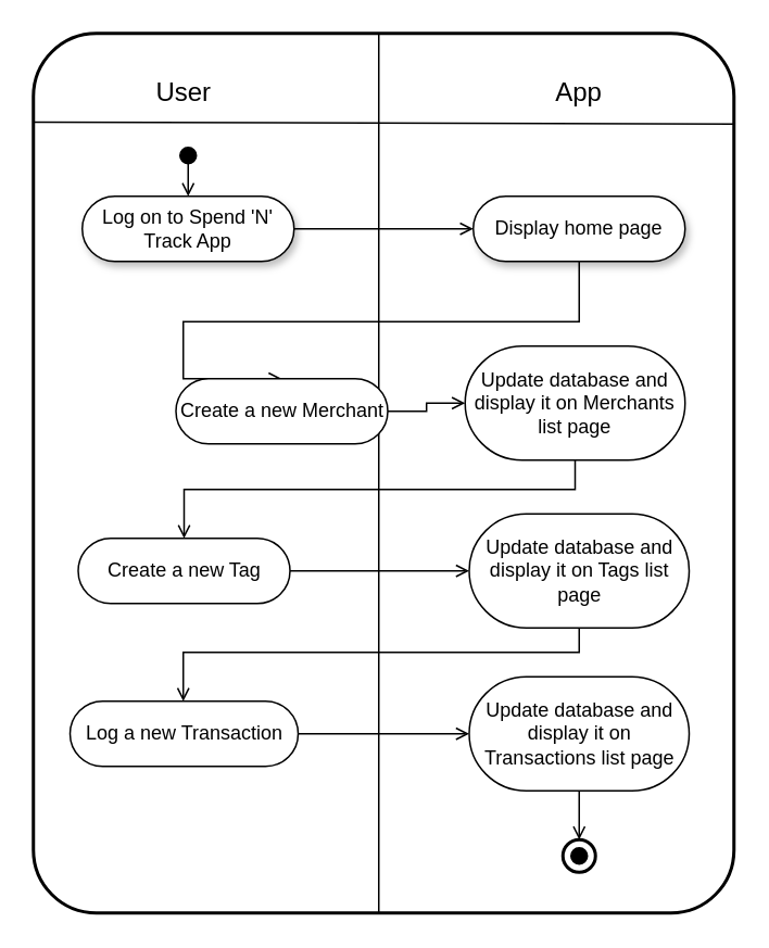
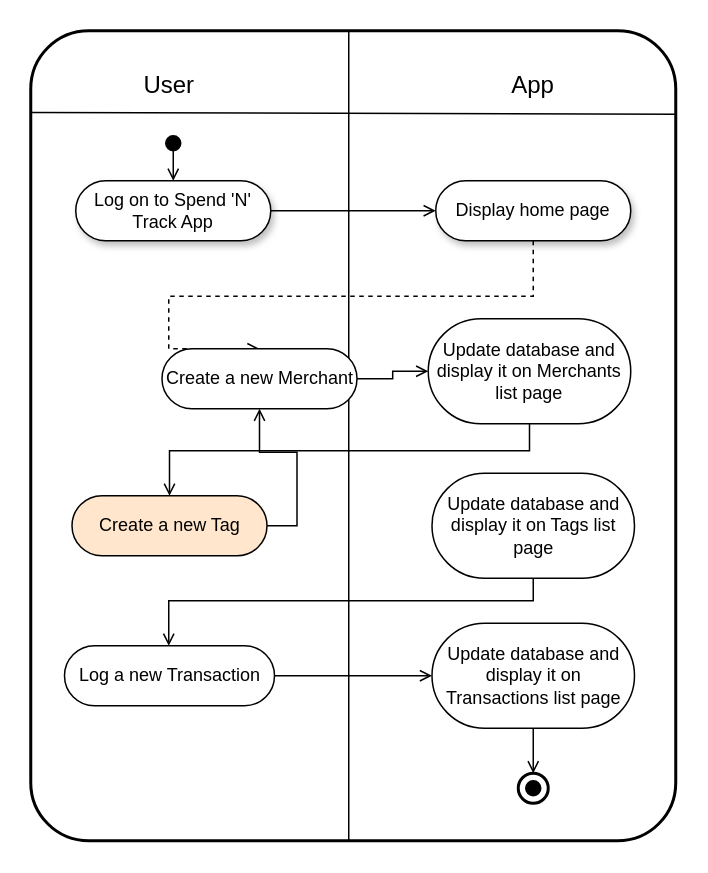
  <mxCell id="0" />
  <mxCell id="1" parent="0" />
  <mxCell id="2" value="" style="rounded=1;whiteSpace=wrap;html=1;shadow=0;strokeColor=#000000;strokeWidth=2;fillColor=none;gradientColor=none;fontSize=16;arcSize=9;" vertex="1" parent="1"><mxGeometry x="20" y="20" width="430" height="540" as="geometry" /></mxCell>
  <mxCell id="3" value="" style="endArrow=none;html=1;shadow=0;fontSize=16;" edge="1" parent="1"><mxGeometry width="50" height="50" relative="1" as="geometry"><mxPoint x="232" y="560" as="sourcePoint" /><mxPoint x="232" y="20" as="targetPoint" /></mxGeometry></mxCell>
  <mxCell id="4" style="edgeStyle=orthogonalEdgeStyle;rounded=0;orthogonalLoop=1;jettySize=auto;html=1;exitX=1;exitY=0.5;exitDx=0;exitDy=0;entryX=0;entryY=0.5;entryDx=0;entryDy=0;endArrow=open;endFill=0;shadow=0;" edge="1" parent="1" source="5" target="7"><mxGeometry relative="1" as="geometry" /></mxCell>
  <mxCell id="5" value="Log on to Spend 'N' Track App" style="rounded=1;whiteSpace=wrap;html=1;fillColor=#FFFFFF;perimeterSpacing=0;shadow=1;arcSize=50;" vertex="1" parent="1"><mxGeometry x="50" y="120" width="130" height="40" as="geometry" /></mxCell>
- <mxCell id="6" style="edgeStyle=orthogonalEdgeStyle;rounded=0;orthogonalLoop=1;jettySize=auto;html=1;exitX=0.5;exitY=1;exitDx=0;exitDy=0;entryX=0.5;entryY=0;entryDx=0;entryDy=0;shadow=0;endArrow=open;endFill=0;" edge="1" parent="1" source="7" target="13"><mxGeometry relative="1" as="geometry"><Array as="points"><mxPoint x="355" y="197" /><mxPoint x="112" y="197" /></Array></mxGeometry></mxCell>
+ <mxCell id="6" style="edgeStyle=orthogonalEdgeStyle;rounded=0;orthogonalLoop=1;jettySize=auto;html=1;exitX=0.5;exitY=1;exitDx=0;exitDy=0;entryX=0.5;entryY=0;entryDx=0;entryDy=0;shadow=0;endArrow=open;endFill=0;dashed=1;" edge="1" parent="1" source="7" target="13"><mxGeometry relative="1" as="geometry"><Array as="points"><mxPoint x="355" y="197" /><mxPoint x="112" y="197" /></Array></mxGeometry></mxCell>
  <mxCell id="7" value="Display home page" style="rounded=1;whiteSpace=wrap;html=1;fillColor=#FFFFFF;arcSize=50;shadow=1;" vertex="1" parent="1"><mxGeometry x="290" y="120" width="130" height="40" as="geometry" /></mxCell>
- <mxCell id="8" style="edgeStyle=orthogonalEdgeStyle;rounded=0;orthogonalLoop=1;jettySize=auto;html=1;exitX=1;exitY=0.5;exitDx=0;exitDy=0;entryX=0;entryY=0.5;entryDx=0;entryDy=0;shadow=0;endArrow=open;endFill=0;" edge="1" parent="1" source="9" target="19"><mxGeometry relative="1" as="geometry" /></mxCell>
- <mxCell id="9" value="Create a new Tag" style="rounded=1;whiteSpace=wrap;html=1;fillColor=#FFFFFF;arcSize=50;" vertex="1" parent="1"><mxGeometry x="47.5" y="330" width="130" height="40" as="geometry" /></mxCell>
+ <mxCell id="8" style="edgeStyle=orthogonalEdgeStyle;rounded=0;orthogonalLoop=1;jettySize=auto;html=1;exitX=1;exitY=0.5;exitDx=0;exitDy=0;shadow=0;endArrow=open;endFill=0;" edge="1" parent="1" source="9" target="13"><mxGeometry relative="1" as="geometry" /></mxCell>
+ <mxCell id="9" value="Create a new Tag" style="rounded=1;whiteSpace=wrap;html=1;fillColor=#ffe6cc;arcSize=50;" vertex="1" parent="1"><mxGeometry x="47.5" y="330" width="130" height="40" as="geometry" /></mxCell>
  <mxCell id="10" style="edgeStyle=orthogonalEdgeStyle;rounded=0;orthogonalLoop=1;jettySize=auto;html=1;exitX=0.5;exitY=1;exitDx=0;exitDy=0;entryX=0.5;entryY=0;entryDx=0;entryDy=0;shadow=0;endArrow=open;endFill=0;" edge="1" parent="1" source="11" target="9"><mxGeometry relative="1" as="geometry"><Array as="points"><mxPoint x="352" y="300" /><mxPoint x="112" y="300" /></Array></mxGeometry></mxCell>
  <mxCell id="11" value="Update database and display it on Merchants list page" style="rounded=1;whiteSpace=wrap;html=1;fillColor=#FFFFFF;arcSize=50;" vertex="1" parent="1"><mxGeometry x="285" y="212" width="135" height="70" as="geometry" /></mxCell>
  <mxCell id="12" style="edgeStyle=orthogonalEdgeStyle;rounded=0;orthogonalLoop=1;jettySize=auto;html=1;exitX=1;exitY=0.5;exitDx=0;exitDy=0;entryX=0;entryY=0.5;entryDx=0;entryDy=0;shadow=0;endArrow=open;endFill=0;" edge="1" parent="1" source="13" target="11"><mxGeometry relative="1" as="geometry" /></mxCell>
  <mxCell id="13" value="Create a new Merchant" style="rounded=1;whiteSpace=wrap;html=1;fillColor=#FFFFFF;arcSize=50;" vertex="1" parent="1"><mxGeometry x="107.5" y="232" width="130" height="40" as="geometry" /></mxCell>
  <mxCell id="14" style="edgeStyle=orthogonalEdgeStyle;rounded=0;orthogonalLoop=1;jettySize=auto;html=1;exitX=0.5;exitY=1;exitDx=0;exitDy=0;entryX=0.5;entryY=0;entryDx=0;entryDy=0;shadow=0;endArrow=open;endFill=0;" edge="1" parent="1" source="15" target="5"><mxGeometry relative="1" as="geometry" /></mxCell>
  <mxCell id="15" value="" style="ellipse;whiteSpace=wrap;html=1;aspect=fixed;rounded=1;shadow=0;gradientColor=none;fillColor=#000000;" vertex="1" parent="1"><mxGeometry x="110" y="90" width="10" height="10" as="geometry" /></mxCell>
  <mxCell id="16" style="edgeStyle=orthogonalEdgeStyle;rounded=0;orthogonalLoop=1;jettySize=auto;html=1;exitX=1;exitY=0.5;exitDx=0;exitDy=0;entryX=0;entryY=0.5;entryDx=0;entryDy=0;shadow=0;endArrow=open;endFill=0;" edge="1" parent="1" source="17" target="21"><mxGeometry relative="1" as="geometry" /></mxCell>
  <mxCell id="17" value="Log a new Transaction" style="rounded=1;whiteSpace=wrap;html=1;fillColor=#FFFFFF;arcSize=50;" vertex="1" parent="1"><mxGeometry x="42.5" y="430" width="140" height="40" as="geometry" /></mxCell>
  <mxCell id="18" style="edgeStyle=orthogonalEdgeStyle;rounded=0;orthogonalLoop=1;jettySize=auto;html=1;exitX=0.5;exitY=1;exitDx=0;exitDy=0;shadow=0;endArrow=open;endFill=0;" edge="1" parent="1" source="19" target="17"><mxGeometry relative="1" as="geometry"><Array as="points"><mxPoint x="355" y="400" /><mxPoint x="112" y="400" /></Array></mxGeometry></mxCell>
  <mxCell id="19" value="Update database and display it on Tags list page" style="rounded=1;whiteSpace=wrap;html=1;fillColor=#FFFFFF;arcSize=50;" vertex="1" parent="1"><mxGeometry x="287.5" y="315" width="135" height="70" as="geometry" /></mxCell>
  <mxCell id="20" style="edgeStyle=orthogonalEdgeStyle;rounded=0;orthogonalLoop=1;jettySize=auto;html=1;exitX=0.5;exitY=1;exitDx=0;exitDy=0;entryX=0.5;entryY=0;entryDx=0;entryDy=0;shadow=0;endArrow=open;endFill=0;" edge="1" parent="1" source="21" target="23"><mxGeometry relative="1" as="geometry" /></mxCell>
  <mxCell id="21" value="Update database and display it on Transactions list page" style="rounded=1;whiteSpace=wrap;html=1;fillColor=#FFFFFF;arcSize=50;" vertex="1" parent="1"><mxGeometry x="287.5" y="415" width="135" height="70" as="geometry" /></mxCell>
  <mxCell id="22" value="" style="ellipse;whiteSpace=wrap;html=1;aspect=fixed;rounded=1;shadow=0;fillColor=#000000;gradientColor=none;" vertex="1" parent="1"><mxGeometry x="350" y="520" width="10" height="10" as="geometry" /></mxCell>
  <mxCell id="23" value="" style="ellipse;whiteSpace=wrap;html=1;aspect=fixed;rounded=1;shadow=0;strokeColor=#000000;gradientColor=none;fillColor=none;strokeWidth=2;" vertex="1" parent="1"><mxGeometry x="345" y="515" width="20" height="20" as="geometry" /></mxCell>
  <mxCell id="24" value="&lt;span style=&quot;font-size: 16px;&quot;&gt;User&lt;/span&gt;" style="text;html=1;strokeColor=none;fillColor=none;align=center;verticalAlign=top;whiteSpace=wrap;rounded=0;shadow=0;fontSize=16;fontStyle=0" vertex="1" parent="1"><mxGeometry x="95" y="40" width="35" height="20" as="geometry" /></mxCell>
  <mxCell id="25" value="App" style="text;html=1;strokeColor=none;fillColor=none;align=center;verticalAlign=top;whiteSpace=wrap;rounded=0;shadow=0;fontStyle=0;fontSize=16;" vertex="1" parent="1"><mxGeometry x="335" y="40" width="40" height="20" as="geometry" /></mxCell>
  <mxCell id="26" value="" style="endArrow=none;html=1;shadow=0;fontSize=16;entryX=0;entryY=0.101;entryDx=0;entryDy=0;entryPerimeter=0;exitX=1.002;exitY=0.103;exitDx=0;exitDy=0;exitPerimeter=0;" edge="1" parent="1" source="2" target="2"><mxGeometry width="50" height="50" relative="1" as="geometry"><mxPoint x="210" y="110" as="sourcePoint" /><mxPoint x="260" y="60" as="targetPoint" /></mxGeometry></mxCell>
